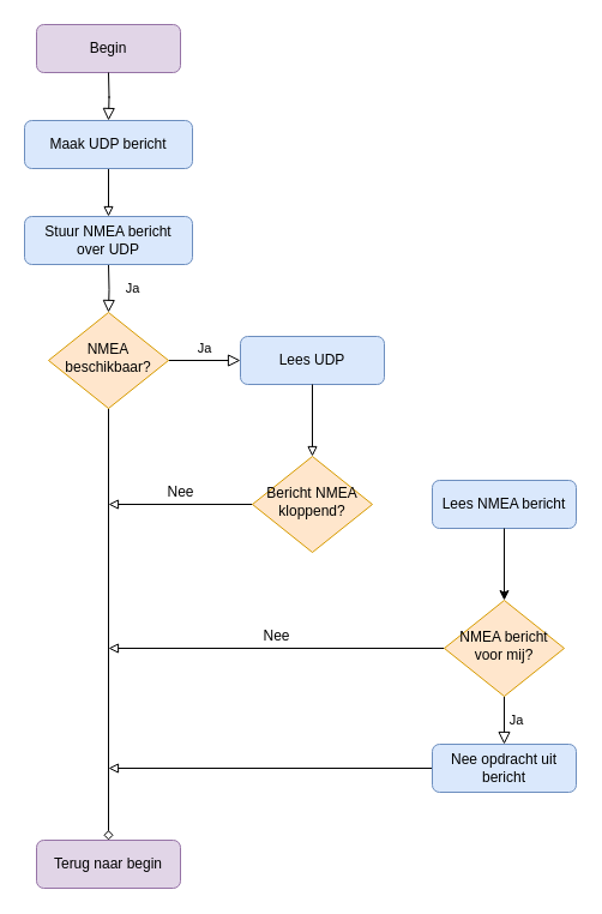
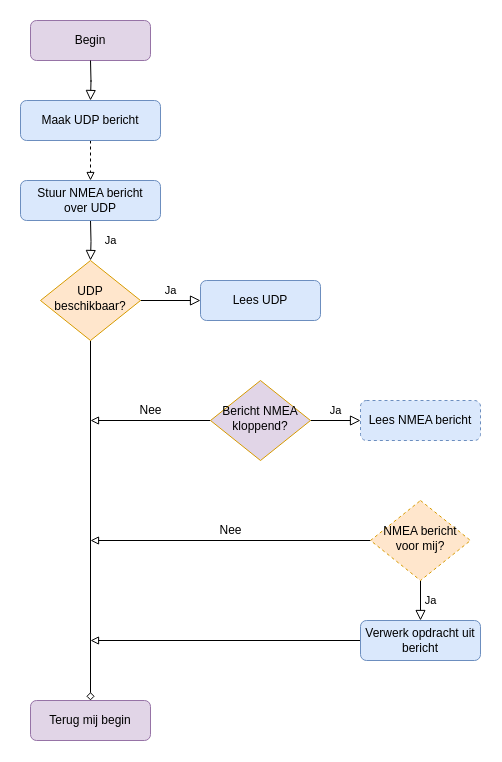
  <mxCell id="0" />
  <mxCell id="1" parent="0" />
  <mxCell id="2" value="Begin" style="rounded=1;whiteSpace=wrap;html=1;fontSize=12;glass=0;strokeWidth=1;shadow=0;fillColor=#e1d5e7;strokeColor=#9673a6;" parent="1" vertex="1"><mxGeometry x="30" y="20" width="120" height="40" as="geometry" /></mxCell>
  <mxCell id="3" value="" style="rounded=0;html=1;jettySize=auto;orthogonalLoop=1;fontSize=11;endArrow=block;endFill=0;endSize=8;strokeWidth=1;shadow=0;labelBackgroundColor=none;edgeStyle=orthogonalEdgeStyle;exitX=0.5;exitY=1;exitDx=0;exitDy=0;" parent="1" edge="1"><mxGeometry y="20" relative="1" as="geometry"><mxPoint as="offset" /><mxPoint x="90" y="60" as="sourcePoint" /><mxPoint x="90" y="100" as="targetPoint" /></mxGeometry></mxCell>
  <mxCell id="4" value="Ja" style="rounded=0;html=1;jettySize=auto;orthogonalLoop=1;fontSize=11;endArrow=block;endFill=0;endSize=8;strokeWidth=1;shadow=0;labelBackgroundColor=none;edgeStyle=orthogonalEdgeStyle;entryX=0.5;entryY=0;entryDx=0;entryDy=0;" parent="1" target="10" edge="1"><mxGeometry y="20" relative="1" as="geometry"><mxPoint as="offset" /><mxPoint x="90" y="220" as="sourcePoint" /><mxPoint x="90" y="280" as="targetPoint" /></mxGeometry></mxCell>
- <mxCell id="5" value="Terug naar begin" style="rounded=1;whiteSpace=wrap;html=1;fontSize=12;glass=0;strokeWidth=1;shadow=0;fillColor=#e1d5e7;strokeColor=#9673a6;" parent="1" vertex="1"><mxGeometry x="30" y="700" width="120" height="40" as="geometry" /></mxCell>
- <mxCell id="6" style="edgeStyle=orthogonalEdgeStyle;rounded=0;orthogonalLoop=1;jettySize=auto;html=1;entryX=0.5;entryY=0;entryDx=0;entryDy=0;endArrow=block;endFill=0;" parent="1" source="7" target="25" edge="1"><mxGeometry relative="1" as="geometry" /></mxCell>
+ <mxCell id="5" value="Terug mij begin" style="rounded=1;whiteSpace=wrap;html=1;fontSize=12;glass=0;strokeWidth=1;shadow=0;fillColor=#e1d5e7;strokeColor=#9673a6;" parent="1" vertex="1"><mxGeometry x="30" y="700" width="120" height="40" as="geometry" /></mxCell>
+ <mxCell id="6" style="edgeStyle=orthogonalEdgeStyle;rounded=0;orthogonalLoop=1;jettySize=auto;html=1;entryX=0.5;entryY=0;entryDx=0;entryDy=0;endArrow=block;endFill=0;dashed=1;" parent="1" source="7" target="25" edge="1"><mxGeometry relative="1" as="geometry" /></mxCell>
  <mxCell id="7" value="Maak UDP bericht" style="rounded=1;whiteSpace=wrap;html=1;fontSize=12;glass=0;strokeWidth=1;shadow=0;fillColor=#dae8fc;strokeColor=#6c8ebf;" parent="1" vertex="1"><mxGeometry x="20" y="100" width="140" height="40" as="geometry" /></mxCell>
  <mxCell id="8" value="Ja" style="edgeStyle=orthogonalEdgeStyle;rounded=0;html=1;jettySize=auto;orthogonalLoop=1;fontSize=11;endArrow=block;endFill=0;endSize=8;strokeWidth=1;shadow=0;labelBackgroundColor=none;" parent="1" source="10" target="11" edge="1"><mxGeometry y="10" relative="1" as="geometry"><mxPoint as="offset" /></mxGeometry></mxCell>
  <mxCell id="9" style="edgeStyle=orthogonalEdgeStyle;rounded=0;orthogonalLoop=1;jettySize=auto;html=1;entryX=0.5;entryY=0;entryDx=0;entryDy=0;endArrow=diamond;endFill=0;" parent="1" source="10" target="5" edge="1"><mxGeometry relative="1" as="geometry" /></mxCell>
- <mxCell id="10" value="NMEA beschikbaar?" style="rhombus;whiteSpace=wrap;html=1;shadow=0;fontFamily=Helvetica;fontSize=12;align=center;strokeWidth=1;spacing=6;spacingTop=-4;fillColor=#ffe6cc;strokeColor=#d79b00;" parent="1" vertex="1"><mxGeometry x="40" y="260" width="100" height="80" as="geometry" /></mxCell>
+ <mxCell id="10" value="UDP beschikbaar?" style="rhombus;whiteSpace=wrap;html=1;shadow=0;fontFamily=Helvetica;fontSize=12;align=center;strokeWidth=1;spacing=6;spacingTop=-4;fillColor=#ffe6cc;strokeColor=#d79b00;" parent="1" vertex="1"><mxGeometry x="40" y="260" width="100" height="80" as="geometry" /></mxCell>
  <mxCell id="11" value="Lees UDP" style="rounded=1;whiteSpace=wrap;html=1;fontSize=12;glass=0;strokeWidth=1;shadow=0;fillColor=#dae8fc;strokeColor=#6c8ebf;" parent="1" vertex="1"><mxGeometry x="200" y="280" width="120" height="40" as="geometry" /></mxCell>
+ <mxCell id="12" value="Ja" style="edgeStyle=orthogonalEdgeStyle;rounded=0;html=1;jettySize=auto;orthogonalLoop=1;fontSize=11;endArrow=block;endFill=0;endSize=8;strokeWidth=1;shadow=0;labelBackgroundColor=none;" parent="1" source="14" target="15" edge="1"><mxGeometry y="10" relative="1" as="geometry"><mxPoint as="offset" /></mxGeometry></mxCell>
  <mxCell id="13" style="edgeStyle=orthogonalEdgeStyle;rounded=0;orthogonalLoop=1;jettySize=auto;html=1;endArrow=block;endFill=0;" parent="1" source="14" edge="1"><mxGeometry relative="1" as="geometry"><mxPoint x="90" y="420" as="targetPoint" /></mxGeometry></mxCell>
- <mxCell id="14" value="Bericht NMEA kloppend?" style="rhombus;whiteSpace=wrap;html=1;shadow=0;fontFamily=Helvetica;fontSize=12;align=center;strokeWidth=1;spacing=6;spacingTop=-4;fillColor=#ffe6cc;strokeColor=#d79b00;" parent="1" vertex="1"><mxGeometry x="210" y="380" width="100" height="80" as="geometry" /></mxCell>
- <mxCell id="15" value="Lees NMEA bericht" style="rounded=1;whiteSpace=wrap;html=1;fontSize=12;glass=0;strokeWidth=1;shadow=0;fillColor=#dae8fc;strokeColor=#6c8ebf;" parent="1" vertex="1"><mxGeometry x="360" y="400" width="120" height="40" as="geometry" /></mxCell>
- <mxCell id="16" value="" style="endArrow=block;html=1;exitX=0.5;exitY=1;exitDx=0;exitDy=0;endFill=0;" parent="1" source="11" target="14" edge="1"><mxGeometry width="50" height="50" relative="1" as="geometry"><mxPoint x="320" y="420" as="sourcePoint" /><mxPoint x="370" y="370" as="targetPoint" /></mxGeometry></mxCell>
+ <mxCell id="14" value="Bericht NMEA kloppend?" style="rhombus;whiteSpace=wrap;html=1;shadow=0;fontFamily=Helvetica;fontSize=12;align=center;strokeWidth=1;spacing=6;spacingTop=-4;fillColor=#e1d5e7;strokeColor=#d79b00;" parent="1" vertex="1"><mxGeometry x="210" y="380" width="100" height="80" as="geometry" /></mxCell>
+ <mxCell id="15" value="Lees NMEA bericht" style="rounded=1;whiteSpace=wrap;html=1;fontSize=12;glass=0;strokeWidth=1;shadow=0;fillColor=#dae8fc;strokeColor=#6c8ebf;dashed=1;" parent="1" vertex="1"><mxGeometry x="360" y="400" width="120" height="40" as="geometry" /></mxCell>
  <mxCell id="17" value="Ja" style="edgeStyle=orthogonalEdgeStyle;rounded=0;html=1;jettySize=auto;orthogonalLoop=1;fontSize=11;endArrow=block;endFill=0;endSize=8;strokeWidth=1;shadow=0;labelBackgroundColor=none;" parent="1" source="19" target="21" edge="1"><mxGeometry y="10" relative="1" as="geometry"><mxPoint as="offset" /></mxGeometry></mxCell>
  <mxCell id="18" style="edgeStyle=orthogonalEdgeStyle;rounded=0;orthogonalLoop=1;jettySize=auto;html=1;endArrow=block;endFill=0;" parent="1" source="19" edge="1"><mxGeometry relative="1" as="geometry"><mxPoint x="90" y="540" as="targetPoint" /></mxGeometry></mxCell>
- <mxCell id="19" value="NMEA bericht voor mij?" style="rhombus;whiteSpace=wrap;html=1;shadow=0;fontFamily=Helvetica;fontSize=12;align=center;strokeWidth=1;spacing=6;spacingTop=-4;fillColor=#ffe6cc;strokeColor=#d79b00;" parent="1" vertex="1"><mxGeometry x="370" y="500" width="100" height="80" as="geometry" /></mxCell>
+ <mxCell id="19" value="NMEA bericht voor mij?" style="rhombus;whiteSpace=wrap;html=1;shadow=0;fontFamily=Helvetica;fontSize=12;align=center;strokeWidth=1;spacing=6;spacingTop=-4;fillColor=#ffe6cc;strokeColor=#d79b00;dashed=1;" parent="1" vertex="1"><mxGeometry x="370" y="500" width="100" height="80" as="geometry" /></mxCell>
  <mxCell id="20" style="edgeStyle=orthogonalEdgeStyle;rounded=0;orthogonalLoop=1;jettySize=auto;html=1;endArrow=block;endFill=0;" parent="1" source="21" edge="1"><mxGeometry relative="1" as="geometry"><mxPoint x="90" y="640" as="targetPoint" /></mxGeometry></mxCell>
- <mxCell id="21" value="Nee&amp;nbsp;opdracht uit bericht" style="rounded=1;whiteSpace=wrap;html=1;fontSize=12;glass=0;strokeWidth=1;shadow=0;fillColor=#dae8fc;strokeColor=#6c8ebf;" parent="1" vertex="1"><mxGeometry x="360" y="620" width="120" height="40" as="geometry" /></mxCell>
- <mxCell id="22" value="" style="endArrow=classic;html=1;exitX=0.5;exitY=1;exitDx=0;exitDy=0;entryX=0.5;entryY=0;entryDx=0;entryDy=0;" parent="1" source="15" target="19" edge="1"><mxGeometry width="50" height="50" relative="1" as="geometry"><mxPoint x="360" y="540" as="sourcePoint" /><mxPoint x="410" y="490" as="targetPoint" /></mxGeometry></mxCell>
+ <mxCell id="21" value="Verwerk&amp;nbsp;opdracht uit bericht" style="rounded=1;whiteSpace=wrap;html=1;fontSize=12;glass=0;strokeWidth=1;shadow=0;fillColor=#dae8fc;strokeColor=#6c8ebf;" parent="1" vertex="1"><mxGeometry x="360" y="620" width="120" height="40" as="geometry" /></mxCell>
  <mxCell id="23" value="Nee" style="text;html=1;align=center;verticalAlign=middle;resizable=0;points=[];autosize=1;" parent="1" vertex="1"><mxGeometry x="130" y="400" width="40" height="20" as="geometry" /></mxCell>
  <mxCell id="24" value="Nee" style="text;html=1;align=center;verticalAlign=middle;resizable=0;points=[];autosize=1;" parent="1" vertex="1"><mxGeometry x="210" y="520" width="40" height="20" as="geometry" /></mxCell>
  <mxCell id="25" value="Stuur NMEA bericht &lt;br&gt;over UDP" style="rounded=1;whiteSpace=wrap;html=1;fontSize=12;glass=0;strokeWidth=1;shadow=0;fillColor=#dae8fc;strokeColor=#6c8ebf;" parent="1" vertex="1"><mxGeometry x="20" y="180" width="140" height="40" as="geometry" /></mxCell>
